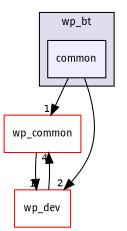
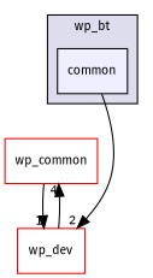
  digraph {
    compound=true
    fontname="Fira Sans"
    node [fontname="Fira Sans" fontsize=10 shape=box color=red]
    edge [fontname="Fira Sans" headlabel=1 labeldistance=1.5 labelfontname=Helvetica labelfontsize=10]
    n1 [fillcolor="#eeeeff" label=common pencolor=black style=filled color=""]
    n2 [label=wp_common]
    n3 [label=wp_dev]
    subgraph cluster_1 {
      bgcolor="#ddddee"
      fontsize=10
      label=wp_bt
      pencolor=black
      n1
    }
-   n1 -> n2
    n1 -> n3 [headlabel=2]
    n2 -> n3
    n3 -> n2 [headlabel=4]
  }
